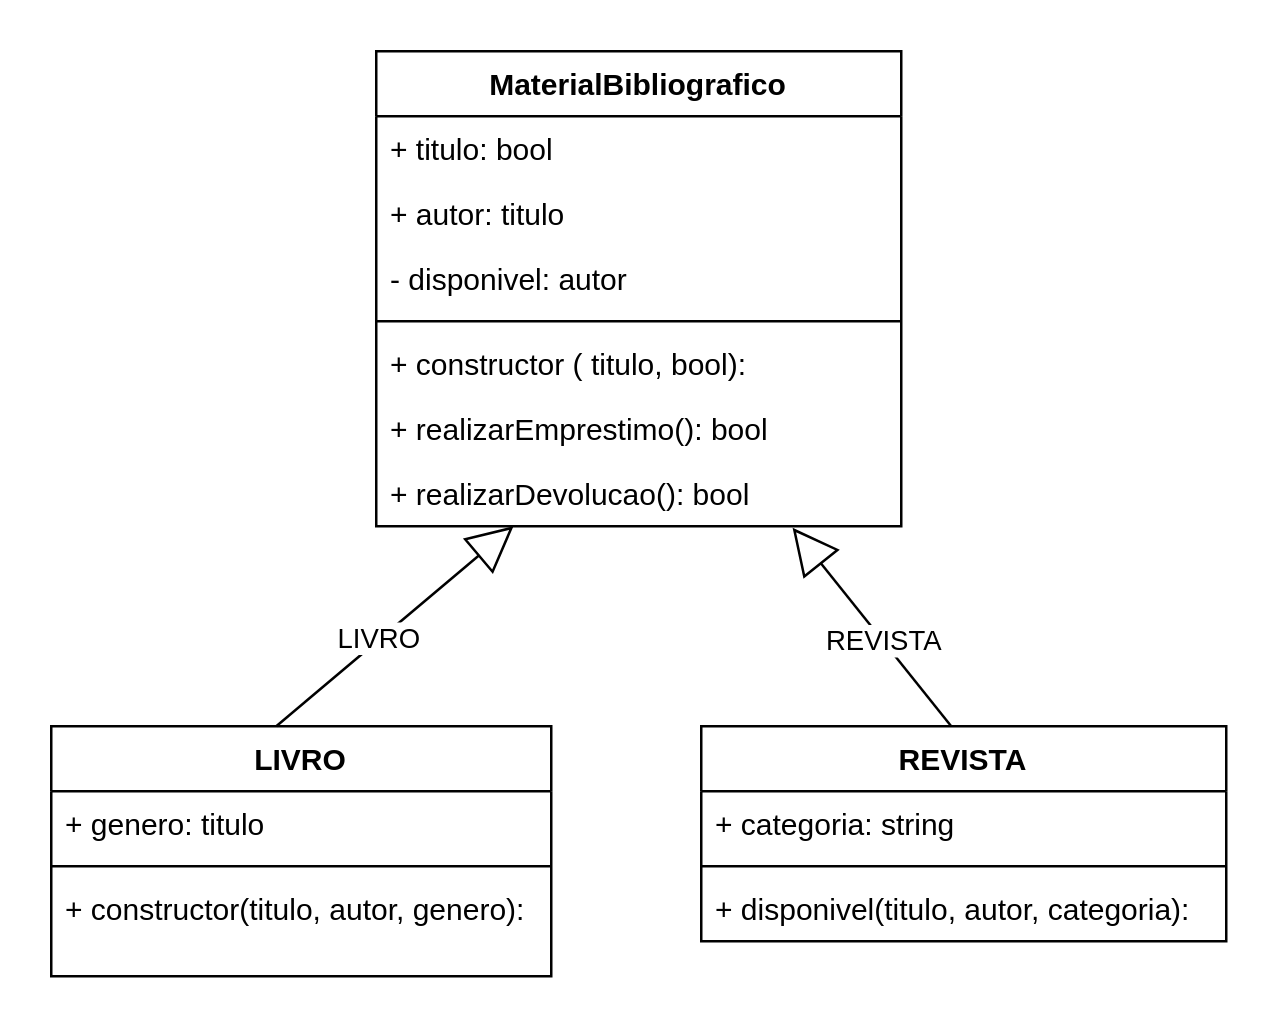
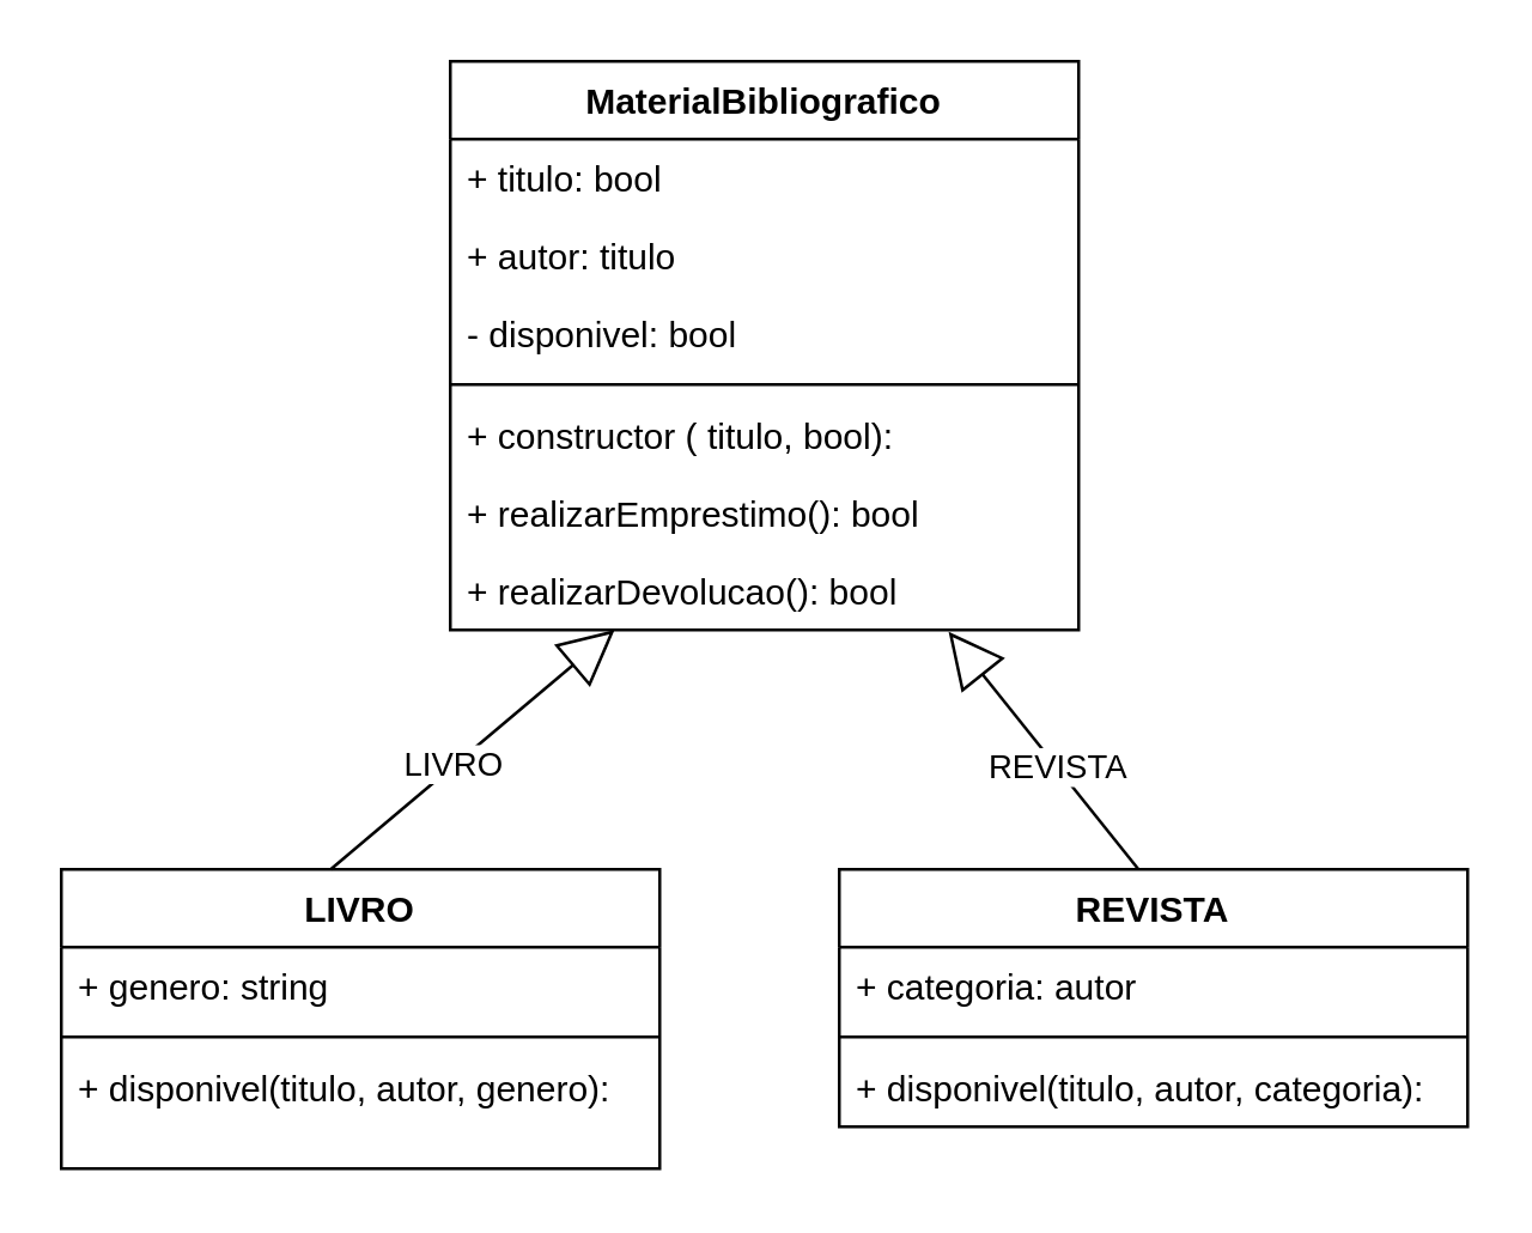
  <mxCell id="0" />
  <mxCell id="1" parent="0" />
  <mxCell id="2" value="MaterialBibliografico" style="swimlane;fontStyle=1;align=center;verticalAlign=top;childLayout=stackLayout;horizontal=1;startSize=26;horizontalStack=0;resizeParent=1;resizeParentMax=0;resizeLast=0;collapsible=1;marginBottom=0;whiteSpace=wrap;html=1;" vertex="1" parent="1"><mxGeometry x="150" y="20" width="210" height="190" as="geometry" /></mxCell>
  <mxCell id="3" value="+ titulo: bool" style="text;strokeColor=none;fillColor=none;align=left;verticalAlign=top;spacingLeft=4;spacingRight=4;overflow=hidden;rotatable=0;points=[[0,0.5],[1,0.5]];portConstraint=eastwest;whiteSpace=wrap;html=1;" vertex="1" parent="2"><mxGeometry y="26" width="210" height="26" as="geometry" /></mxCell>
  <mxCell id="4" value="+ autor: titulo" style="text;strokeColor=none;fillColor=none;align=left;verticalAlign=top;spacingLeft=4;spacingRight=4;overflow=hidden;rotatable=0;points=[[0,0.5],[1,0.5]];portConstraint=eastwest;whiteSpace=wrap;html=1;" vertex="1" parent="2"><mxGeometry y="52" width="210" height="26" as="geometry" /></mxCell>
- <mxCell id="5" value="- disponivel: autor" style="text;strokeColor=none;fillColor=none;align=left;verticalAlign=top;spacingLeft=4;spacingRight=4;overflow=hidden;rotatable=0;points=[[0,0.5],[1,0.5]];portConstraint=eastwest;whiteSpace=wrap;html=1;" vertex="1" parent="2"><mxGeometry y="78" width="210" height="26" as="geometry" /></mxCell>
+ <mxCell id="5" value="- disponivel: bool" style="text;strokeColor=none;fillColor=none;align=left;verticalAlign=top;spacingLeft=4;spacingRight=4;overflow=hidden;rotatable=0;points=[[0,0.5],[1,0.5]];portConstraint=eastwest;whiteSpace=wrap;html=1;" vertex="1" parent="2"><mxGeometry y="78" width="210" height="26" as="geometry" /></mxCell>
  <mxCell id="6" value="" style="line;strokeWidth=1;fillColor=none;align=left;verticalAlign=middle;spacingTop=-1;spacingLeft=3;spacingRight=3;rotatable=0;labelPosition=right;points=[];portConstraint=eastwest;strokeColor=inherit;" vertex="1" parent="2"><mxGeometry y="104" width="210" height="8" as="geometry" /></mxCell>
  <mxCell id="7" value="+ constructor ( titulo, bool):" style="text;strokeColor=none;fillColor=none;align=left;verticalAlign=top;spacingLeft=4;spacingRight=4;overflow=hidden;rotatable=0;points=[[0,0.5],[1,0.5]];portConstraint=eastwest;whiteSpace=wrap;html=1;" vertex="1" parent="2"><mxGeometry y="112" width="210" height="26" as="geometry" /></mxCell>
  <mxCell id="8" value="+ realizarEmprestimo(): bool" style="text;strokeColor=none;fillColor=none;align=left;verticalAlign=top;spacingLeft=4;spacingRight=4;overflow=hidden;rotatable=0;points=[[0,0.5],[1,0.5]];portConstraint=eastwest;whiteSpace=wrap;html=1;" vertex="1" parent="2"><mxGeometry y="138" width="210" height="26" as="geometry" /></mxCell>
  <mxCell id="9" value="+ realizarDevolucao(): bool" style="text;strokeColor=none;fillColor=none;align=left;verticalAlign=top;spacingLeft=4;spacingRight=4;overflow=hidden;rotatable=0;points=[[0,0.5],[1,0.5]];portConstraint=eastwest;whiteSpace=wrap;html=1;" vertex="1" parent="2"><mxGeometry y="164" width="210" height="26" as="geometry" /></mxCell>
  <mxCell id="10" value="LIVRO" style="swimlane;fontStyle=1;align=center;verticalAlign=top;childLayout=stackLayout;horizontal=1;startSize=26;horizontalStack=0;resizeParent=1;resizeParentMax=0;resizeLast=0;collapsible=1;marginBottom=0;whiteSpace=wrap;html=1;" vertex="1" parent="1"><mxGeometry x="20" y="290" width="200" height="100" as="geometry" /></mxCell>
- <mxCell id="11" value="+ genero: titulo" style="text;strokeColor=none;fillColor=none;align=left;verticalAlign=top;spacingLeft=4;spacingRight=4;overflow=hidden;rotatable=0;points=[[0,0.5],[1,0.5]];portConstraint=eastwest;whiteSpace=wrap;html=1;" vertex="1" parent="10"><mxGeometry y="26" width="200" height="26" as="geometry" /></mxCell>
+ <mxCell id="11" value="+ genero: string" style="text;strokeColor=none;fillColor=none;align=left;verticalAlign=top;spacingLeft=4;spacingRight=4;overflow=hidden;rotatable=0;points=[[0,0.5],[1,0.5]];portConstraint=eastwest;whiteSpace=wrap;html=1;" vertex="1" parent="10"><mxGeometry y="26" width="200" height="26" as="geometry" /></mxCell>
  <mxCell id="12" value="" style="line;strokeWidth=1;fillColor=none;align=left;verticalAlign=middle;spacingTop=-1;spacingLeft=3;spacingRight=3;rotatable=0;labelPosition=right;points=[];portConstraint=eastwest;strokeColor=inherit;" vertex="1" parent="10"><mxGeometry y="52" width="200" height="8" as="geometry" /></mxCell>
- <mxCell id="13" value="+ constructor(titulo, autor, genero):" style="text;strokeColor=none;fillColor=none;align=left;verticalAlign=top;spacingLeft=4;spacingRight=4;overflow=hidden;rotatable=0;points=[[0,0.5],[1,0.5]];portConstraint=eastwest;whiteSpace=wrap;html=1;" vertex="1" parent="10"><mxGeometry y="60" width="200" height="40" as="geometry" /></mxCell>
+ <mxCell id="13" value="+ disponivel(titulo, autor, genero):" style="text;strokeColor=none;fillColor=none;align=left;verticalAlign=top;spacingLeft=4;spacingRight=4;overflow=hidden;rotatable=0;points=[[0,0.5],[1,0.5]];portConstraint=eastwest;whiteSpace=wrap;html=1;" vertex="1" parent="10"><mxGeometry y="60" width="200" height="40" as="geometry" /></mxCell>
  <mxCell id="14" value="LIVRO" style="endArrow=block;endSize=16;endFill=0;html=1;rounded=0;entryX=0.19;entryY=1;entryDx=0;entryDy=0;entryPerimeter=0;exitX=0.656;exitY=0;exitDx=0;exitDy=0;exitPerimeter=0;" edge="1" parent="1"><mxGeometry x="-0.125" width="160" relative="1" as="geometry"><mxPoint x="110" y="290" as="sourcePoint" /><mxPoint x="204.9" y="210" as="targetPoint" /><mxPoint as="offset" /></mxGeometry></mxCell>
  <mxCell id="15" value="REVISTA" style="swimlane;fontStyle=1;align=center;verticalAlign=top;childLayout=stackLayout;horizontal=1;startSize=26;horizontalStack=0;resizeParent=1;resizeParentMax=0;resizeLast=0;collapsible=1;marginBottom=0;whiteSpace=wrap;html=1;" vertex="1" parent="1"><mxGeometry x="280" y="290" width="210" height="86" as="geometry" /></mxCell>
- <mxCell id="16" value="+ categoria: string" style="text;strokeColor=none;fillColor=none;align=left;verticalAlign=top;spacingLeft=4;spacingRight=4;overflow=hidden;rotatable=0;points=[[0,0.5],[1,0.5]];portConstraint=eastwest;whiteSpace=wrap;html=1;" vertex="1" parent="15"><mxGeometry y="26" width="210" height="26" as="geometry" /></mxCell>
+ <mxCell id="16" value="+ categoria: autor" style="text;strokeColor=none;fillColor=none;align=left;verticalAlign=top;spacingLeft=4;spacingRight=4;overflow=hidden;rotatable=0;points=[[0,0.5],[1,0.5]];portConstraint=eastwest;whiteSpace=wrap;html=1;" vertex="1" parent="15"><mxGeometry y="26" width="210" height="26" as="geometry" /></mxCell>
  <mxCell id="17" value="" style="line;strokeWidth=1;fillColor=none;align=left;verticalAlign=middle;spacingTop=-1;spacingLeft=3;spacingRight=3;rotatable=0;labelPosition=right;points=[];portConstraint=eastwest;strokeColor=inherit;" vertex="1" parent="15"><mxGeometry y="52" width="210" height="8" as="geometry" /></mxCell>
  <mxCell id="18" value="+ disponivel(titulo, autor, categoria):" style="text;strokeColor=none;fillColor=none;align=left;verticalAlign=top;spacingLeft=4;spacingRight=4;overflow=hidden;rotatable=0;points=[[0,0.5],[1,0.5]];portConstraint=eastwest;whiteSpace=wrap;html=1;" vertex="1" parent="15"><mxGeometry y="60" width="210" height="26" as="geometry" /></mxCell>
  <mxCell id="19" value="REVISTA" style="endArrow=block;endSize=16;endFill=0;html=1;rounded=0;entryX=0.793;entryY=1.024;entryDx=0;entryDy=0;entryPerimeter=0;" edge="1" parent="1" target="9"><mxGeometry x="-0.125" width="160" relative="1" as="geometry"><mxPoint x="380" y="290" as="sourcePoint" /><mxPoint x="395.03" y="230" as="targetPoint" /><mxPoint as="offset" /></mxGeometry></mxCell>
